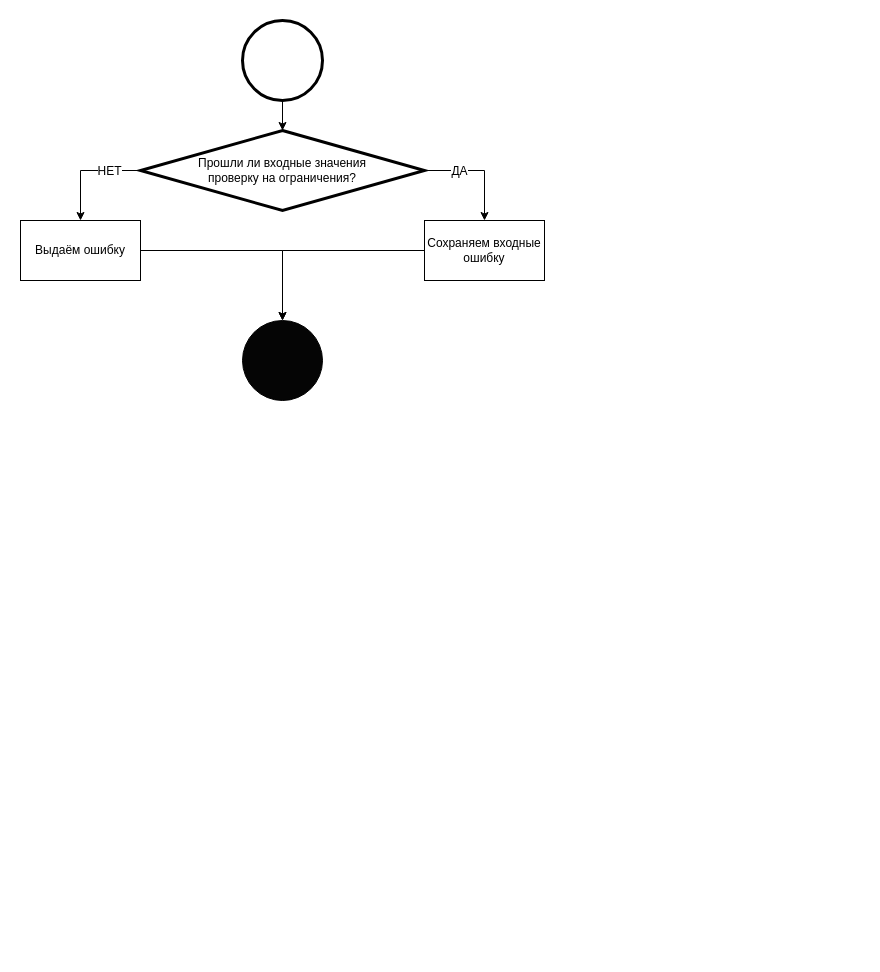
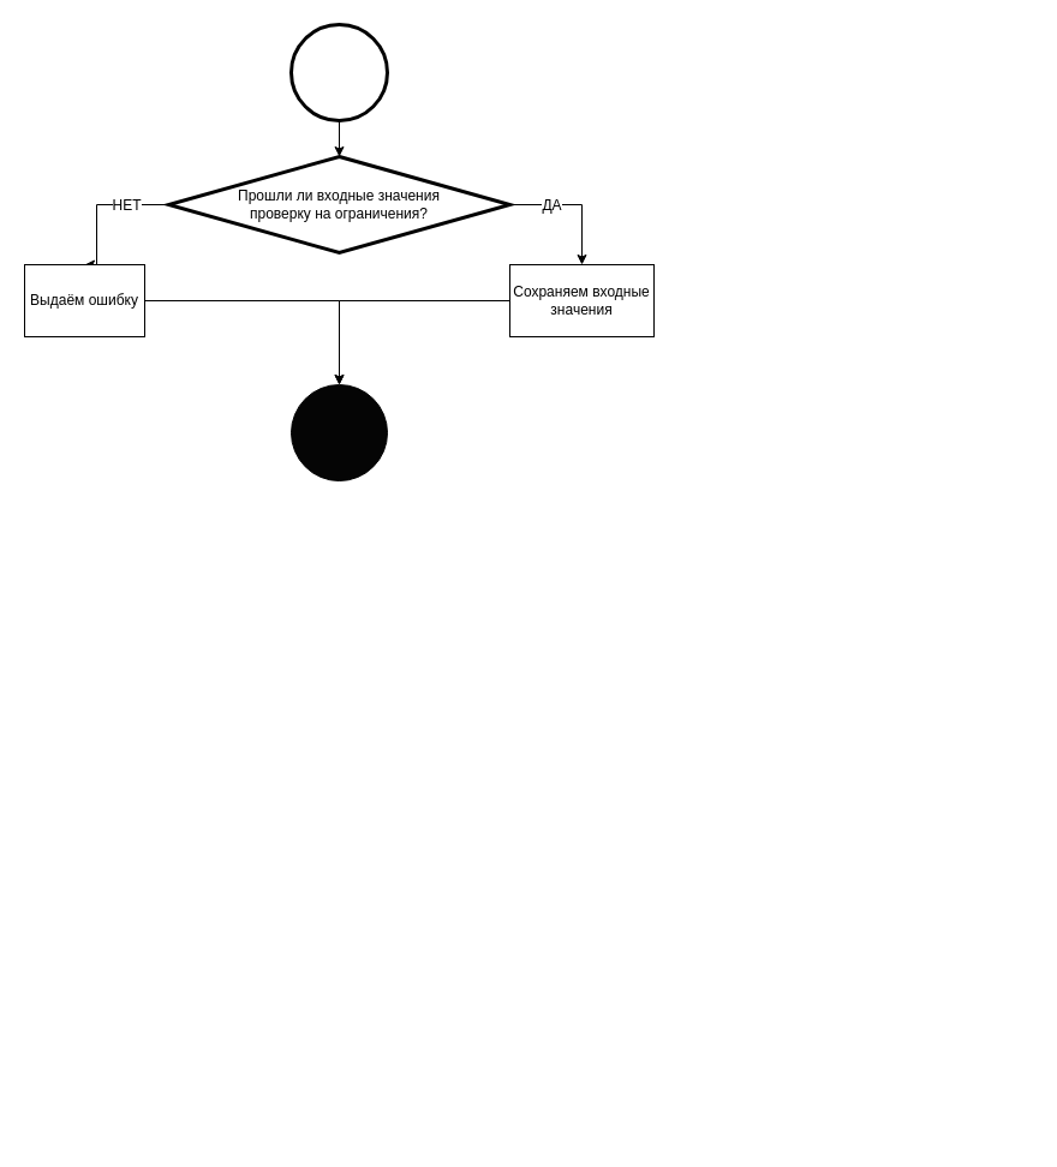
  <mxCell id="0" />
  <mxCell id="1" parent="0" />
  <mxCell id="2" style="edgeStyle=orthogonalEdgeStyle;rounded=0;orthogonalLoop=1;jettySize=auto;html=1;exitX=0.5;exitY=1;exitDx=0;exitDy=0;entryX=0.5;entryY=0;entryDx=0;entryDy=0;fontColor=#000000;" parent="1" source="3" target="10" edge="1"><mxGeometry relative="1" as="geometry"><mxPoint x="282" y="120" as="targetPoint" /></mxGeometry></mxCell>
  <mxCell id="3" value="" style="ellipse;whiteSpace=wrap;html=1;aspect=fixed;strokeWidth=3;" parent="1" vertex="1"><mxGeometry x="242" y="20" width="80" height="80" as="geometry" /></mxCell>
  <mxCell id="4" value="" style="ellipse;whiteSpace=wrap;html=1;aspect=fixed;fontColor=#000000;fillColor=#050505;" parent="1" vertex="1"><mxGeometry x="242" y="320" width="80" height="80" as="geometry" /></mxCell>
  <mxCell id="5" style="edgeStyle=orthogonalEdgeStyle;rounded=0;orthogonalLoop=1;jettySize=auto;html=1;exitX=1;exitY=0.5;exitDx=0;exitDy=0;entryX=0.5;entryY=0;entryDx=0;entryDy=0;fontColor=#000000;" parent="1" edge="1"><mxGeometry relative="1" as="geometry"><Array as="points"><mxPoint x="425" y="200" /><mxPoint x="858" y="200" /><mxPoint x="858" y="950" /><mxPoint x="281" y="950" /></Array><mxPoint x="424" y="310" as="sourcePoint" /></mxGeometry></mxCell>
  <mxCell id="6" style="edgeStyle=orthogonalEdgeStyle;rounded=0;orthogonalLoop=1;jettySize=auto;html=1;entryX=0.5;entryY=0;entryDx=0;entryDy=0;" edge="1" parent="1" source="10" target="12"><mxGeometry relative="1" as="geometry"><mxPoint x="38" y="190" as="targetPoint" /><Array as="points"><mxPoint x="80" y="170" /></Array></mxGeometry></mxCell>
  <mxCell id="7" value="НЕТ" style="text;html=1;resizable=0;points=[];align=center;verticalAlign=middle;labelBackgroundColor=#ffffff;" vertex="1" connectable="0" parent="6"><mxGeometry x="-0.164" y="1" relative="1" as="geometry"><mxPoint x="14" y="-1" as="offset" /></mxGeometry></mxCell>
  <mxCell id="8" style="edgeStyle=orthogonalEdgeStyle;rounded=0;orthogonalLoop=1;jettySize=auto;html=1;entryX=0.5;entryY=0;entryDx=0;entryDy=0;" edge="1" parent="1" source="10" target="14"><mxGeometry relative="1" as="geometry"><Array as="points"><mxPoint x="484" y="170" /></Array></mxGeometry></mxCell>
  <mxCell id="9" value="ДА" style="text;html=1;resizable=0;points=[];align=center;verticalAlign=middle;labelBackgroundColor=#ffffff;" vertex="1" connectable="0" parent="8"><mxGeometry x="-0.273" relative="1" as="geometry"><mxPoint x="-6" as="offset" /></mxGeometry></mxCell>
  <mxCell id="10" value="Прошли ли входные значения &lt;br&gt;проверку на ограничения?" style="rhombus;whiteSpace=wrap;html=1;fillColor=#FFFFFF;fontColor=#000000;strokeWidth=3;" vertex="1" parent="1"><mxGeometry x="140" y="130" width="284" height="80" as="geometry" /></mxCell>
  <mxCell id="11" style="edgeStyle=orthogonalEdgeStyle;rounded=0;orthogonalLoop=1;jettySize=auto;html=1;entryX=0.5;entryY=0;entryDx=0;entryDy=0;" edge="1" parent="1" source="12" target="4"><mxGeometry relative="1" as="geometry"><mxPoint x="278" y="280" as="targetPoint" /></mxGeometry></mxCell>
- <mxCell id="12" value="Выдаём ошибку" style="rounded=0;whiteSpace=wrap;html=1;" vertex="1" parent="1"><mxGeometry x="20" y="220" width="120" height="60" as="geometry" /></mxCell>
+ <mxCell id="12" value="Выдаём ошибку" style="rounded=0;whiteSpace=wrap;html=1;" vertex="1" parent="1"><mxGeometry x="20" y="220" width="100" height="60" as="geometry" /></mxCell>
  <mxCell id="13" style="edgeStyle=orthogonalEdgeStyle;rounded=0;orthogonalLoop=1;jettySize=auto;html=1;entryX=0.5;entryY=0;entryDx=0;entryDy=0;" edge="1" parent="1" source="14" target="4"><mxGeometry relative="1" as="geometry" /></mxCell>
- <mxCell id="14" value="Сохраняем входные ошибку" style="rounded=0;whiteSpace=wrap;html=1;" vertex="1" parent="1"><mxGeometry x="424" y="220" width="120" height="60" as="geometry" /></mxCell>
+ <mxCell id="14" value="Сохраняем входные значения" style="rounded=0;whiteSpace=wrap;html=1;" vertex="1" parent="1"><mxGeometry x="424" y="220" width="120" height="60" as="geometry" /></mxCell>
